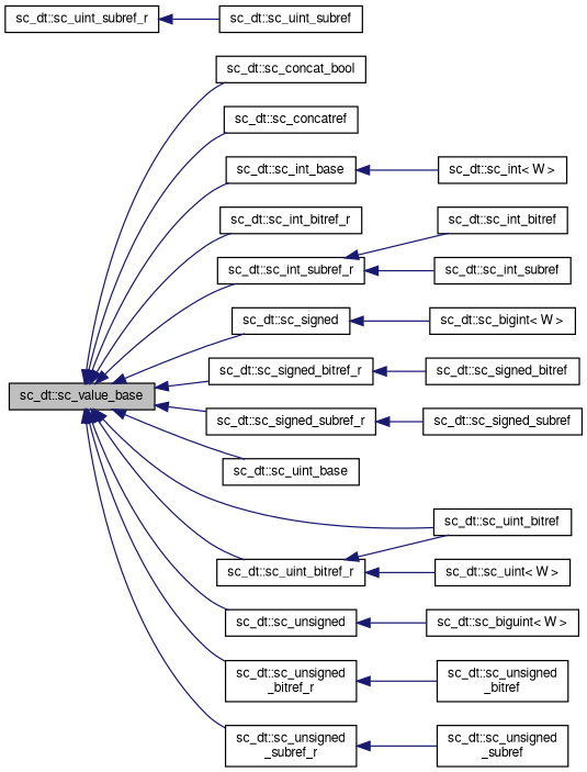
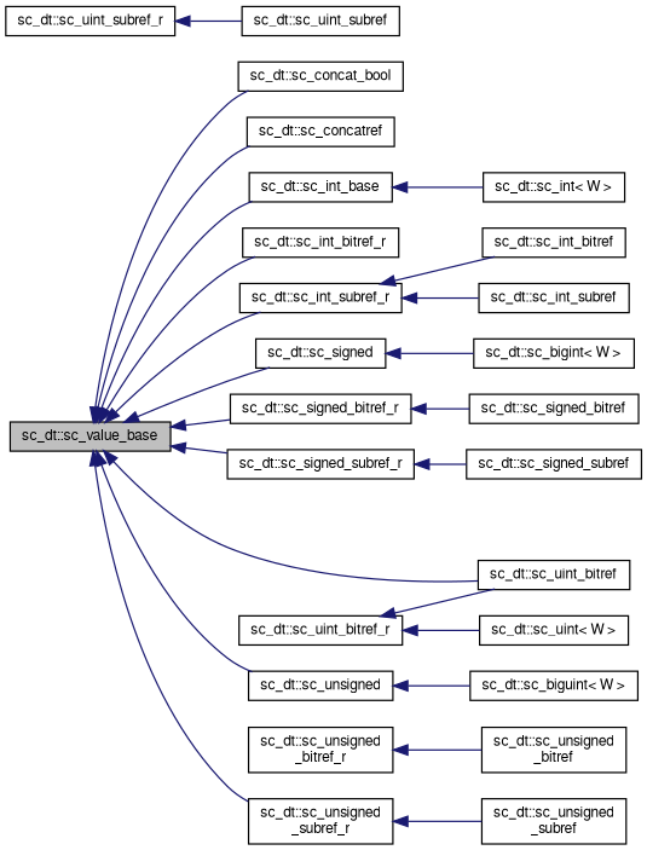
  digraph {
    rankdir=LR
    node [color=black fillcolor=white fontname=FreeSans fontsize=10 shape=record style=filled]
    edge [color=midnightblue dir=back fontname=FreeSans fontsize=10 labelfontname=FreeSans labelfontsize=10 style=solid]
    n1 [fillcolor=grey75 fontcolor=black height=0.2 label="sc_dt::sc_value_base" width=0.4]
    n2 [height=0.2 label="sc_dt::sc_concat_bool" width=0.4]
    n3 [height=0.2 label="sc_dt::sc_concatref" width=0.4]
    n4 [height=0.2 label="sc_dt::sc_int_base" width=0.4]
    n5 [height=0.2 label="sc_dt::sc_int_bitref_r" width=0.4]
    n6 [height=0.2 label="sc_dt::sc_int_subref_r" width=0.4]
    n7 [height=0.2 label="sc_dt::sc_signed" width=0.4]
    n8 [height=0.2 label="sc_dt::sc_signed_bitref_r" width=0.4]
    n9 [height=0.2 label="sc_dt::sc_signed_subref_r" width=0.4]
-   n10 [height=0.2 label="sc_dt::sc_uint_base" width=0.4]
    n11 [height=0.2 label="sc_dt::sc_uint_bitref_r" width=0.4]
    n12 [height=0.2 label="sc_dt::sc_unsigned" width=0.4]
    n13 [height=0.2 label="sc_dt::sc_unsigned\l_bitref_r" width=0.4]
    n14 [height=0.2 label="sc_dt::sc_unsigned\l_subref_r" width=0.4]
    n15 [height=0.2 label="sc_dt::sc_uint_bitref" width=0.4]
    n16 [height=0.2 label="sc_dt::sc_int\< W \>" width=0.4]
    n17 [height=0.2 label="sc_dt::sc_int_bitref" width=0.4]
    n18 [height=0.2 label="sc_dt::sc_int_subref" width=0.4]
    n19 [height=0.2 label="sc_dt::sc_bigint\< W \>" width=0.4]
    n20 [height=0.2 label="sc_dt::sc_signed_bitref" width=0.4]
    n21 [height=0.2 label="sc_dt::sc_signed_subref" width=0.4]
    n22 [height=0.2 label="sc_dt::sc_uint\< W \>" width=0.4]
    n23 [height=0.2 label="sc_dt::sc_uint_subref_r" width=0.4]
    n24 [height=0.2 label="sc_dt::sc_uint_subref" width=0.4]
    n25 [height=0.2 label="sc_dt::sc_biguint\< W \>" width=0.4]
    n26 [height=0.2 label="sc_dt::sc_unsigned\l_bitref" width=0.4]
    n27 [height=0.2 label="sc_dt::sc_unsigned\l_subref" width=0.4]
    n1 -> n2
    n1 -> n3
    n1 -> n4
    n1 -> n5
    n1 -> n6
    n1 -> n7
    n1 -> n8
    n1 -> n9
-   n1 -> n10
-   n1 -> n11
    n1 -> n12
-   n1 -> n13
    n1 -> n14
    n1 -> n15
    n4 -> n16
    n6 -> n17
    n6 -> n18
    n7 -> n19
    n8 -> n20
    n9 -> n21
    n11 -> n15
    n11 -> n22
    n12 -> n25
    n13 -> n26
    n14 -> n27
    n23 -> n24
  }
